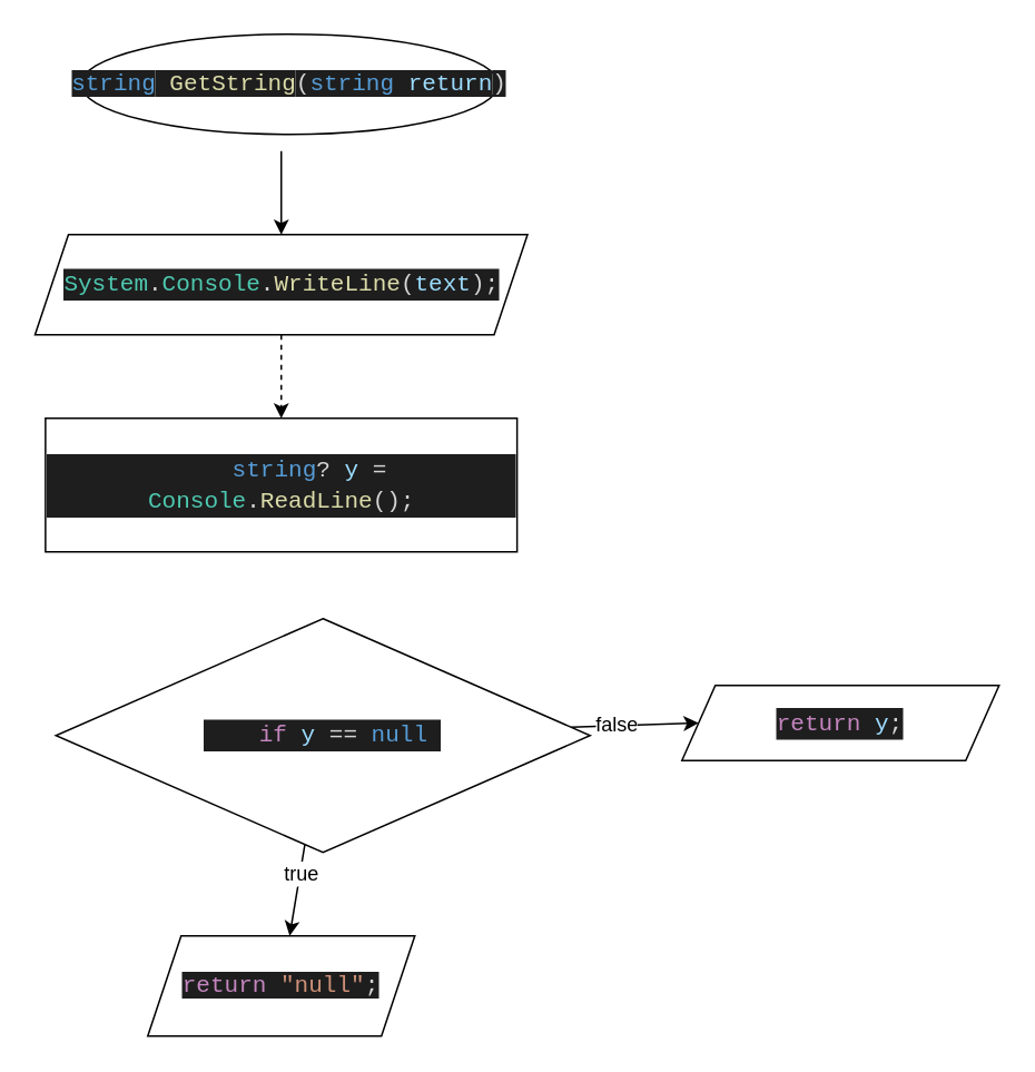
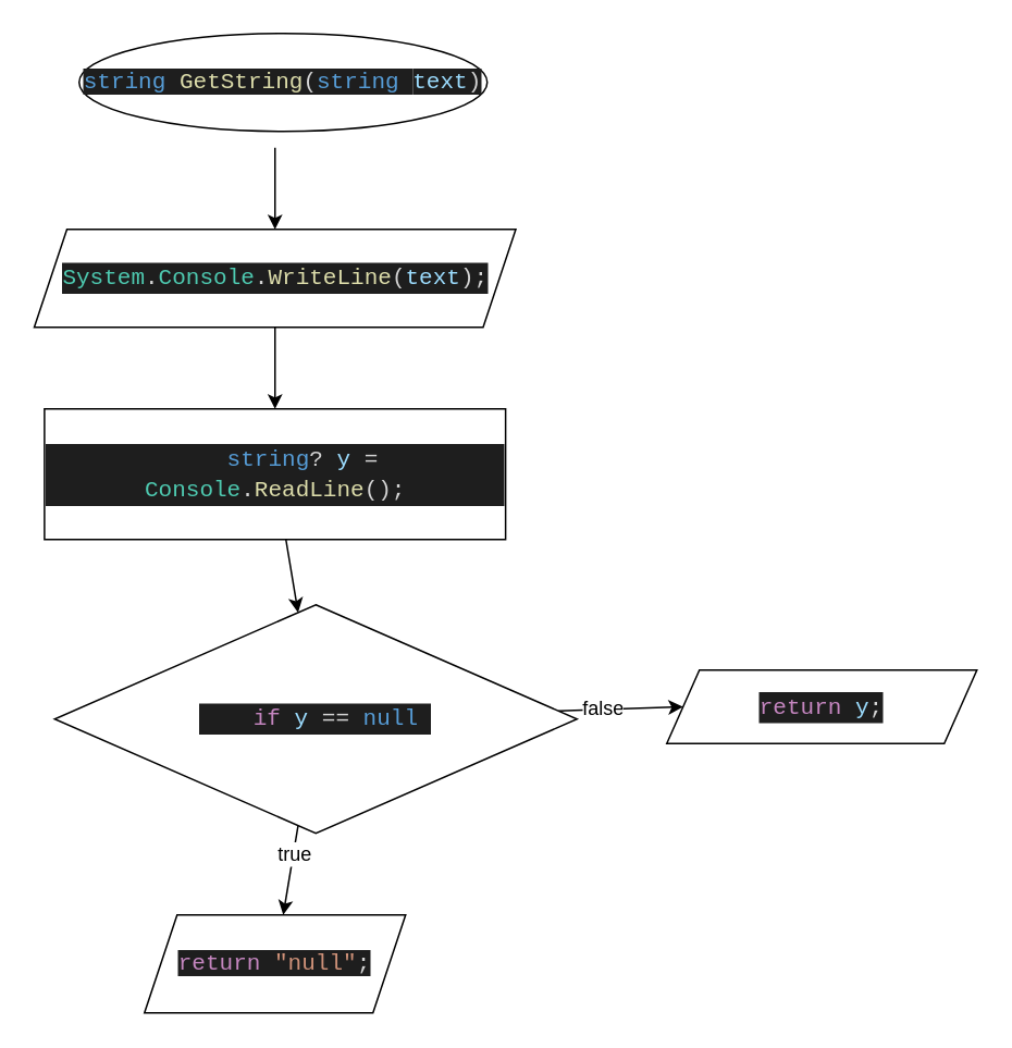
  <mxCell id="0" />
  <mxCell id="1" parent="0" />
- <mxCell id="2" value="&lt;span style=&quot;font-family: Consolas, &amp;quot;Courier New&amp;quot;, monospace; font-size: 14px; background-color: rgb(30, 30, 30); color: rgb(86, 156, 214);&quot;&gt;string&lt;/span&gt;&lt;span style=&quot;color: rgb(212, 212, 212); font-family: Consolas, &amp;quot;Courier New&amp;quot;, monospace; font-size: 14px; background-color: rgb(30, 30, 30);&quot;&gt;&amp;nbsp;&lt;/span&gt;&lt;span style=&quot;font-family: Consolas, &amp;quot;Courier New&amp;quot;, monospace; font-size: 14px; background-color: rgb(30, 30, 30); color: rgb(220, 220, 170);&quot;&gt;GetString&lt;/span&gt;&lt;span style=&quot;color: rgb(212, 212, 212); font-family: Consolas, &amp;quot;Courier New&amp;quot;, monospace; font-size: 14px; background-color: rgb(30, 30, 30);&quot;&gt;(&lt;/span&gt;&lt;span style=&quot;font-family: Consolas, &amp;quot;Courier New&amp;quot;, monospace; font-size: 14px; background-color: rgb(30, 30, 30); color: rgb(86, 156, 214);&quot;&gt;string&lt;/span&gt;&lt;span style=&quot;color: rgb(212, 212, 212); font-family: Consolas, &amp;quot;Courier New&amp;quot;, monospace; font-size: 14px; background-color: rgb(30, 30, 30);&quot;&gt;&amp;nbsp;&lt;/span&gt;&lt;span style=&quot;font-family: Consolas, &amp;quot;Courier New&amp;quot;, monospace; font-size: 14px; background-color: rgb(30, 30, 30); color: rgb(156, 220, 254);&quot;&gt;return&lt;/span&gt;&lt;span style=&quot;color: rgb(212, 212, 212); font-family: Consolas, &amp;quot;Courier New&amp;quot;, monospace; font-size: 14px; background-color: rgb(30, 30, 30);&quot;&gt;)&lt;/span&gt;" style="ellipse;whiteSpace=wrap;html=1;" vertex="1" parent="1"><mxGeometry x="48" y="20" width="250" height="60" as="geometry" /></mxCell>
+ <mxCell id="2" value="&lt;span style=&quot;font-family: Consolas, &amp;quot;Courier New&amp;quot;, monospace; font-size: 14px; background-color: rgb(30, 30, 30); color: rgb(86, 156, 214);&quot;&gt;string&lt;/span&gt;&lt;span style=&quot;color: rgb(212, 212, 212); font-family: Consolas, &amp;quot;Courier New&amp;quot;, monospace; font-size: 14px; background-color: rgb(30, 30, 30);&quot;&gt;&amp;nbsp;&lt;/span&gt;&lt;span style=&quot;font-family: Consolas, &amp;quot;Courier New&amp;quot;, monospace; font-size: 14px; background-color: rgb(30, 30, 30); color: rgb(220, 220, 170);&quot;&gt;GetString&lt;/span&gt;&lt;span style=&quot;color: rgb(212, 212, 212); font-family: Consolas, &amp;quot;Courier New&amp;quot;, monospace; font-size: 14px; background-color: rgb(30, 30, 30);&quot;&gt;(&lt;/span&gt;&lt;span style=&quot;font-family: Consolas, &amp;quot;Courier New&amp;quot;, monospace; font-size: 14px; background-color: rgb(30, 30, 30); color: rgb(86, 156, 214);&quot;&gt;string&lt;/span&gt;&lt;span style=&quot;color: rgb(212, 212, 212); font-family: Consolas, &amp;quot;Courier New&amp;quot;, monospace; font-size: 14px; background-color: rgb(30, 30, 30);&quot;&gt;&amp;nbsp;&lt;/span&gt;&lt;span style=&quot;font-family: Consolas, &amp;quot;Courier New&amp;quot;, monospace; font-size: 14px; background-color: rgb(30, 30, 30); color: rgb(156, 220, 254);&quot;&gt;text&lt;/span&gt;&lt;span style=&quot;color: rgb(212, 212, 212); font-family: Consolas, &amp;quot;Courier New&amp;quot;, monospace; font-size: 14px; background-color: rgb(30, 30, 30);&quot;&gt;)&lt;/span&gt;" style="ellipse;whiteSpace=wrap;html=1;" vertex="1" parent="1"><mxGeometry x="48" y="20" width="250" height="60" as="geometry" /></mxCell>
  <mxCell id="3" value="Untitled Layer" parent="0" />
  <mxCell id="4" style="edgeStyle=none;html=1;entryX=0.5;entryY=0;entryDx=0;entryDy=0;fontSize=14;" parent="3" target="6" edge="1"><mxGeometry relative="1" as="geometry"><mxPoint x="168" y="90" as="sourcePoint" /></mxGeometry></mxCell>
- <mxCell id="5" style="edgeStyle=none;html=1;entryX=0.5;entryY=0;entryDx=0;entryDy=0;fontFamily=Helvetica;fontSize=8;dashed=1;" parent="3" source="6" target="8" edge="1"><mxGeometry relative="1" as="geometry" /></mxCell>
+ <mxCell id="5" style="edgeStyle=none;html=1;entryX=0.5;entryY=0;entryDx=0;entryDy=0;fontFamily=Helvetica;fontSize=8;" parent="3" source="6" target="8" edge="1"><mxGeometry relative="1" as="geometry" /></mxCell>
  <mxCell id="6" value="&lt;div style=&quot;color: rgb(212, 212, 212); background-color: rgb(30, 30, 30); font-family: Consolas, &amp;quot;Courier New&amp;quot;, monospace; line-height: 19px;&quot;&gt;&lt;span style=&quot;color: #4ec9b0;&quot;&gt;System&lt;/span&gt;.&lt;span style=&quot;color: #4ec9b0;&quot;&gt;Console&lt;/span&gt;.&lt;span style=&quot;color: #dcdcaa;&quot;&gt;WriteLine&lt;/span&gt;(&lt;span style=&quot;color: #9cdcfe;&quot;&gt;text&lt;/span&gt;);&lt;/div&gt;" style="shape=parallelogram;perimeter=parallelogramPerimeter;whiteSpace=wrap;html=1;fixedSize=1;fontSize=14;" parent="3" vertex="1"><mxGeometry x="20.5" y="140" width="295" height="60" as="geometry" /></mxCell>
+ <mxCell id="7" value="" style="edgeStyle=none;html=1;fontFamily=Helvetica;fontSize=12;" parent="3" source="8" target="13" edge="1"><mxGeometry relative="1" as="geometry" /></mxCell>
  <mxCell id="8" value="&lt;div style=&quot;color: rgb(212, 212, 212); background-color: rgb(30, 30, 30); font-family: Consolas, &amp;quot;Courier New&amp;quot;, monospace; font-size: 14px; line-height: 19px;&quot;&gt;&lt;div&gt;&amp;nbsp; &amp;nbsp; &lt;span style=&quot;color: #569cd6;&quot;&gt;string&lt;/span&gt;? &lt;span style=&quot;color: #9cdcfe;&quot;&gt;y&lt;/span&gt; = &lt;span style=&quot;color: #4ec9b0;&quot;&gt;Console&lt;/span&gt;.&lt;span style=&quot;color: #dcdcaa;&quot;&gt;ReadLine&lt;/span&gt;();&lt;/div&gt;&lt;div&gt;&lt;/div&gt;&lt;/div&gt;" style="rounded=0;whiteSpace=wrap;html=1;fontFamily=Helvetica;fontSize=8;" parent="3" vertex="1"><mxGeometry x="26.75" y="250" width="282.5" height="80" as="geometry" /></mxCell>
  <mxCell id="9" value="" style="edgeStyle=none;html=1;fontFamily=Helvetica;fontSize=8;" parent="3" source="13" target="14" edge="1"><mxGeometry relative="1" as="geometry" /></mxCell>
  <mxCell id="10" value="&lt;font style=&quot;font-size: 12px;&quot;&gt;true&lt;/font&gt;" style="edgeLabel;html=1;align=center;verticalAlign=middle;resizable=0;points=[];fontSize=8;fontFamily=Helvetica;" parent="9" vertex="1" connectable="0"><mxGeometry x="-0.364" relative="1" as="geometry"><mxPoint as="offset" /></mxGeometry></mxCell>
  <mxCell id="11" style="edgeStyle=none;html=1;entryX=0;entryY=0.5;entryDx=0;entryDy=0;fontFamily=Helvetica;fontSize=12;" parent="3" source="13" target="15" edge="1"><mxGeometry relative="1" as="geometry" /></mxCell>
  <mxCell id="12" value="false" style="edgeLabel;html=1;align=center;verticalAlign=middle;resizable=0;points=[];fontSize=12;fontFamily=Helvetica;" parent="11" vertex="1" connectable="0"><mxGeometry x="-0.29" y="1" relative="1" as="geometry"><mxPoint as="offset" /></mxGeometry></mxCell>
  <mxCell id="13" value="&lt;div style=&quot;color: rgb(212, 212, 212); background-color: rgb(30, 30, 30); font-family: Consolas, &amp;quot;Courier New&amp;quot;, monospace; font-size: 14px; line-height: 19px;&quot;&gt;&lt;div&gt;&amp;nbsp; &amp;nbsp; &lt;span style=&quot;color: #c586c0;&quot;&gt;if&lt;/span&gt; &lt;span style=&quot;color: #9cdcfe;&quot;&gt;y&lt;/span&gt; == &lt;span style=&quot;color: #569cd6;&quot;&gt;null&lt;/span&gt;&amp;nbsp;&lt;/div&gt;&lt;div&gt;&lt;/div&gt;&lt;/div&gt;" style="rhombus;whiteSpace=wrap;html=1;fontFamily=Helvetica;fontSize=8;" parent="3" vertex="1"><mxGeometry x="33" y="370" width="320" height="140" as="geometry" /></mxCell>
  <mxCell id="14" value="&lt;span style=&quot;font-family: Consolas, &amp;quot;Courier New&amp;quot;, monospace; font-size: 14px; background-color: rgb(30, 30, 30); color: rgb(197, 134, 192);&quot;&gt;return&lt;/span&gt;&lt;span style=&quot;color: rgb(212, 212, 212); font-family: Consolas, &amp;quot;Courier New&amp;quot;, monospace; font-size: 14px; background-color: rgb(30, 30, 30);&quot;&gt;&amp;nbsp;&lt;/span&gt;&lt;span style=&quot;font-family: Consolas, &amp;quot;Courier New&amp;quot;, monospace; font-size: 14px; background-color: rgb(30, 30, 30); color: rgb(206, 145, 120);&quot;&gt;&quot;null&quot;&lt;/span&gt;&lt;span style=&quot;color: rgb(212, 212, 212); font-family: Consolas, &amp;quot;Courier New&amp;quot;, monospace; font-size: 14px; background-color: rgb(30, 30, 30);&quot;&gt;;&lt;/span&gt;" style="shape=parallelogram;perimeter=parallelogramPerimeter;whiteSpace=wrap;html=1;fixedSize=1;fontFamily=Helvetica;fontSize=8;" parent="3" vertex="1"><mxGeometry x="88" y="560" width="160" height="60" as="geometry" /></mxCell>
  <mxCell id="15" value="&lt;div style=&quot;color: rgb(212, 212, 212); background-color: rgb(30, 30, 30); font-family: Consolas, &amp;quot;Courier New&amp;quot;, monospace; font-size: 14px; line-height: 19px;&quot;&gt;&lt;span style=&quot;color: #c586c0;&quot;&gt;return&lt;/span&gt; &lt;span style=&quot;color: #9cdcfe;&quot;&gt;y&lt;/span&gt;;&lt;/div&gt;" style="shape=parallelogram;perimeter=parallelogramPerimeter;whiteSpace=wrap;html=1;fixedSize=1;fontFamily=Helvetica;fontSize=12;" parent="3" vertex="1"><mxGeometry x="408" y="410" width="190" height="45" as="geometry" /></mxCell>
